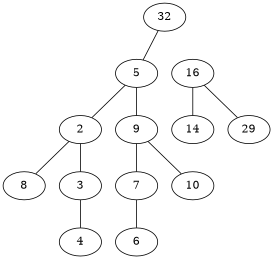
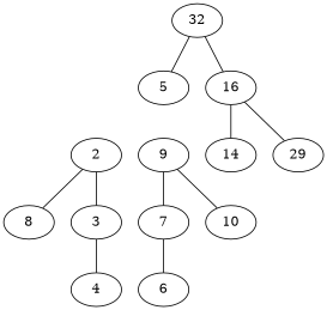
  graph {
    n1 [label=8]
    2
    3
    4
    5
    9
    7
    10
    6
    n10 [label=32]
    16
    14
    n13 [label=29]
    2 -- n1
    2 -- 3
    3 -- 4
-   5 -- 2
-   5 -- 9
    9 -- 7
    9 -- 10
    7 -- 6
    n10 -- 5
+   n10 -- 16
    16 -- 14
    16 -- n13
  }
